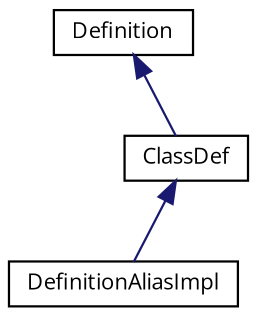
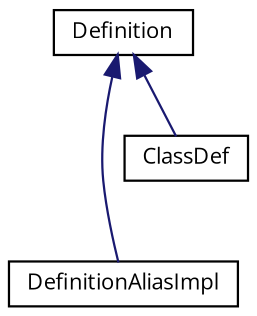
  digraph {
    fontname="Open Sans"
    node [color=black fillcolor=white fontname="Open Sans" fontsize=10 shape=record style=filled]
    edge [color=midnightblue dir=back fontname="Open Sans" fontsize=10 labelfontname=Helvetica labelfontsize=10 style=solid]
    n1 [height=0.2 label=DefinitionAliasImpl width=0.4]
    n2 [height=0.2 label=Definition width=0.4]
    n3 [height=0.2 label=ClassDef width=0.4]
-   n3 -> n1
+   n2 -> n1
    n2 -> n3
  }
